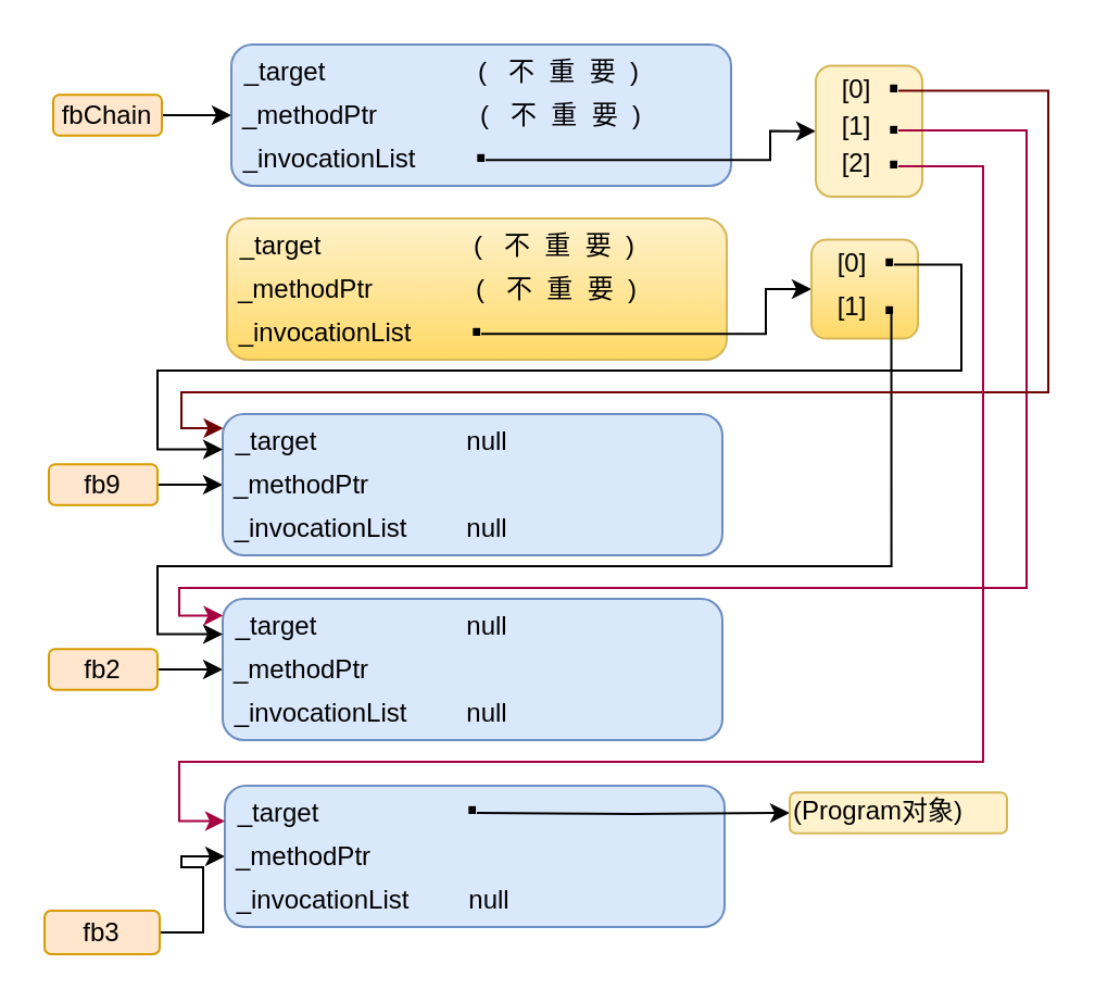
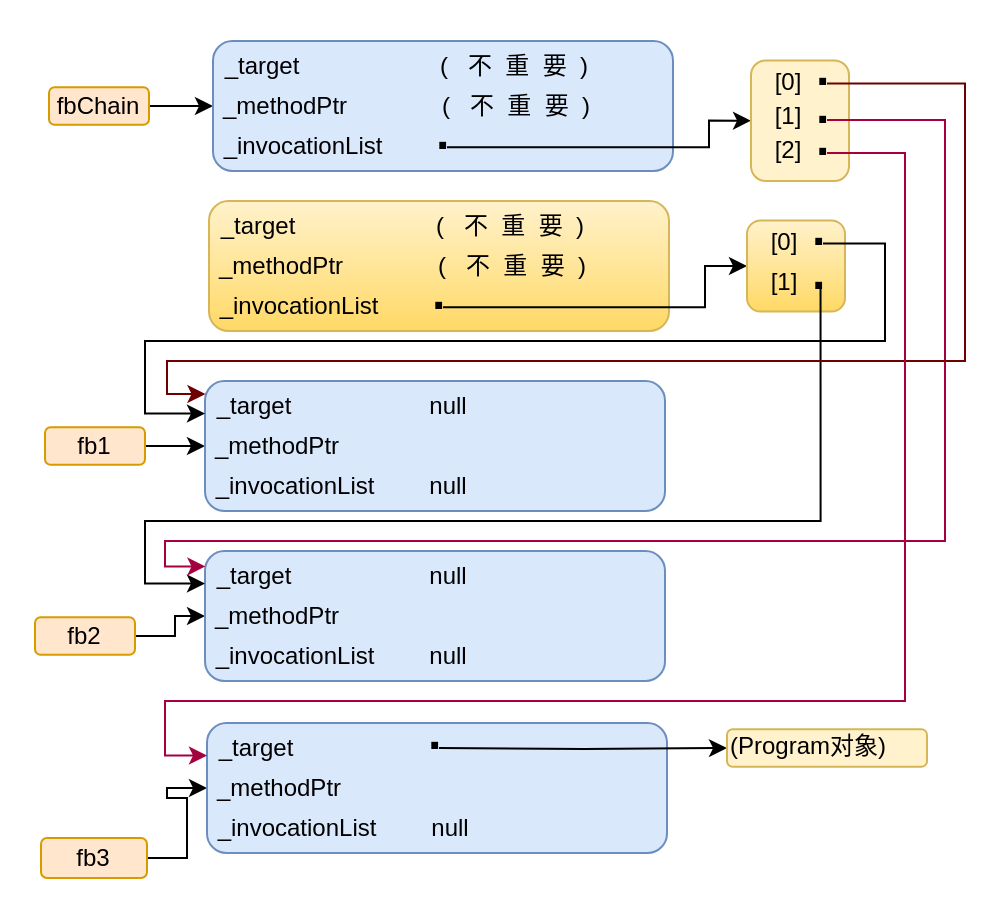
  <mxCell id="0" />
  <mxCell id="1" parent="0" />
  <mxCell id="2" style="edgeStyle=orthogonalEdgeStyle;rounded=0;orthogonalLoop=1;jettySize=auto;html=1;entryX=0;entryY=0.5;entryDx=0;entryDy=0;" parent="1" source="3" target="12" edge="1"><mxGeometry relative="1" as="geometry" /></mxCell>
  <mxCell id="3" value="fb3" style="rounded=1;whiteSpace=wrap;html=1;fillColor=#ffe6cc;strokeColor=#d79b00;" parent="1" vertex="1"><mxGeometry x="20" y="418.5" width="53" height="20" as="geometry" /></mxCell>
  <mxCell id="4" style="edgeStyle=orthogonalEdgeStyle;rounded=0;orthogonalLoop=1;jettySize=auto;html=1;entryX=0;entryY=0.5;entryDx=0;entryDy=0;" parent="1" source="5" target="6" edge="1"><mxGeometry relative="1" as="geometry" /></mxCell>
- <mxCell id="5" value="fb9" style="rounded=1;whiteSpace=wrap;html=1;fillColor=#ffe6cc;strokeColor=#d79b00;" parent="1" vertex="1"><mxGeometry x="22" y="213.13" width="50" height="18.75" as="geometry" /></mxCell>
+ <mxCell id="5" value="fb1" style="rounded=1;whiteSpace=wrap;html=1;fillColor=#ffe6cc;strokeColor=#d79b00;" parent="1" vertex="1"><mxGeometry x="22" y="213.13" width="50" height="18.75" as="geometry" /></mxCell>
  <mxCell id="6" value="" style="rounded=1;whiteSpace=wrap;html=1;align=left;fillColor=#dae8fc;strokeColor=#6c8ebf;" parent="1" vertex="1"><mxGeometry x="102" y="190" width="230" height="65" as="geometry" /></mxCell>
  <mxCell id="7" value="_invocationList" style="text;html=1;strokeColor=none;fillColor=none;align=center;verticalAlign=middle;whiteSpace=wrap;rounded=0;" parent="1" vertex="1"><mxGeometry x="107" y="232.5" width="81" height="20" as="geometry" /></mxCell>
  <mxCell id="8" value="_methodPtr" style="text;html=1;strokeColor=none;fillColor=none;align=center;verticalAlign=middle;whiteSpace=wrap;rounded=0;" parent="1" vertex="1"><mxGeometry x="107" y="212.5" width="63" height="20" as="geometry" /></mxCell>
  <mxCell id="9" value="null" style="text;html=1;strokeColor=none;fillColor=none;align=center;verticalAlign=middle;whiteSpace=wrap;rounded=0;" parent="1" vertex="1"><mxGeometry x="214" y="192.5" width="20" height="20" as="geometry" /></mxCell>
  <mxCell id="10" value="_target" style="text;html=1;strokeColor=none;fillColor=none;align=center;verticalAlign=middle;whiteSpace=wrap;rounded=0;" parent="1" vertex="1"><mxGeometry x="107" y="192.5" width="40" height="20" as="geometry" /></mxCell>
  <mxCell id="11" value="null" style="text;html=1;strokeColor=none;fillColor=none;align=center;verticalAlign=middle;whiteSpace=wrap;rounded=0;" parent="1" vertex="1"><mxGeometry x="214" y="232.5" width="20" height="20" as="geometry" /></mxCell>
  <mxCell id="12" value="" style="rounded=1;whiteSpace=wrap;html=1;align=left;fillColor=#dae8fc;strokeColor=#6c8ebf;" parent="1" vertex="1"><mxGeometry x="103" y="361" width="230" height="65" as="geometry" /></mxCell>
  <mxCell id="13" value="_invocationList" style="text;html=1;strokeColor=none;fillColor=none;align=center;verticalAlign=middle;whiteSpace=wrap;rounded=0;" parent="1" vertex="1"><mxGeometry x="108" y="403.5" width="81" height="20" as="geometry" /></mxCell>
  <mxCell id="14" value="_methodPtr" style="text;html=1;strokeColor=none;fillColor=none;align=center;verticalAlign=middle;whiteSpace=wrap;rounded=0;" parent="1" vertex="1"><mxGeometry x="108" y="383.5" width="63" height="20" as="geometry" /></mxCell>
  <mxCell id="15" style="edgeStyle=orthogonalEdgeStyle;rounded=0;orthogonalLoop=1;jettySize=auto;html=1;entryX=0;entryY=0.5;entryDx=0;entryDy=0;" parent="1" target="19" edge="1"><mxGeometry relative="1" as="geometry"><mxPoint x="219" y="373.5" as="sourcePoint" /><mxPoint x="369" y="373.5" as="targetPoint" /></mxGeometry></mxCell>
  <mxCell id="16" value="&lt;b&gt;&lt;font style=&quot;font-size: 24px&quot;&gt;·&lt;/font&gt;&lt;/b&gt;" style="text;html=1;strokeColor=none;fillColor=none;align=center;verticalAlign=middle;whiteSpace=wrap;rounded=0;" parent="1" vertex="1"><mxGeometry x="216.5" y="362.87" width="3" height="20" as="geometry" /></mxCell>
  <mxCell id="17" value="_target" style="text;html=1;strokeColor=none;fillColor=none;align=center;verticalAlign=middle;whiteSpace=wrap;rounded=0;" parent="1" vertex="1"><mxGeometry x="108" y="363.5" width="40" height="20" as="geometry" /></mxCell>
  <mxCell id="18" value="null" style="text;html=1;strokeColor=none;fillColor=none;align=center;verticalAlign=middle;whiteSpace=wrap;rounded=0;" parent="1" vertex="1"><mxGeometry x="215" y="403.5" width="20" height="20" as="geometry" /></mxCell>
  <mxCell id="19" value="(Program对象)" style="rounded=1;whiteSpace=wrap;html=1;align=left;fillColor=#fff2cc;strokeColor=#d6b656;" parent="1" vertex="1"><mxGeometry x="363" y="364.12" width="100" height="18.75" as="geometry" /></mxCell>
  <mxCell id="20" style="edgeStyle=orthogonalEdgeStyle;rounded=0;orthogonalLoop=1;jettySize=auto;html=1;entryX=0;entryY=0.5;entryDx=0;entryDy=0;" parent="1" source="21" target="22" edge="1"><mxGeometry relative="1" as="geometry" /></mxCell>
- <mxCell id="21" value="fb2" style="rounded=1;whiteSpace=wrap;html=1;fillColor=#ffe6cc;strokeColor=#d79b00;" parent="1" vertex="1"><mxGeometry x="22" y="298.13" width="50" height="18.75" as="geometry" /></mxCell>
+ <mxCell id="21" value="fb2" style="rounded=1;whiteSpace=wrap;html=1;fillColor=#ffe6cc;strokeColor=#d79b00;" parent="1" vertex="1"><mxGeometry x="17" y="308.13" width="50" height="18.75" as="geometry" /></mxCell>
  <mxCell id="22" value="" style="rounded=1;whiteSpace=wrap;html=1;align=left;fillColor=#dae8fc;strokeColor=#6c8ebf;" parent="1" vertex="1"><mxGeometry x="102" y="275" width="230" height="65" as="geometry" /></mxCell>
  <mxCell id="23" value="_invocationList" style="text;html=1;strokeColor=none;fillColor=none;align=center;verticalAlign=middle;whiteSpace=wrap;rounded=0;" parent="1" vertex="1"><mxGeometry x="107" y="317.5" width="81" height="20" as="geometry" /></mxCell>
  <mxCell id="24" value="_methodPtr" style="text;html=1;strokeColor=none;fillColor=none;align=center;verticalAlign=middle;whiteSpace=wrap;rounded=0;" parent="1" vertex="1"><mxGeometry x="107" y="297.5" width="63" height="20" as="geometry" /></mxCell>
  <mxCell id="25" value="null" style="text;html=1;strokeColor=none;fillColor=none;align=center;verticalAlign=middle;whiteSpace=wrap;rounded=0;" parent="1" vertex="1"><mxGeometry x="214" y="277.5" width="20" height="20" as="geometry" /></mxCell>
  <mxCell id="26" value="_target" style="text;html=1;strokeColor=none;fillColor=none;align=center;verticalAlign=middle;whiteSpace=wrap;rounded=0;" parent="1" vertex="1"><mxGeometry x="107" y="277.5" width="40" height="20" as="geometry" /></mxCell>
  <mxCell id="27" value="null" style="text;html=1;strokeColor=none;fillColor=none;align=center;verticalAlign=middle;whiteSpace=wrap;rounded=0;" parent="1" vertex="1"><mxGeometry x="214" y="317.5" width="20" height="20" as="geometry" /></mxCell>
  <mxCell id="28" value="" style="rounded=1;whiteSpace=wrap;html=1;align=left;fillColor=#fff2cc;strokeColor=#d6b656;gradientColor=#ffd966;" parent="1" vertex="1"><mxGeometry x="104" y="100" width="230" height="65" as="geometry" /></mxCell>
  <mxCell id="29" value="_invocationList" style="text;html=1;strokeColor=none;fillColor=none;align=center;verticalAlign=middle;whiteSpace=wrap;rounded=0;" parent="1" vertex="1"><mxGeometry x="109" y="142.5" width="81" height="20" as="geometry" /></mxCell>
  <mxCell id="30" value="_methodPtr" style="text;html=1;strokeColor=none;fillColor=none;align=center;verticalAlign=middle;whiteSpace=wrap;rounded=0;" parent="1" vertex="1"><mxGeometry x="109" y="122.5" width="63" height="20" as="geometry" /></mxCell>
  <mxCell id="31" value="(&amp;nbsp; &amp;nbsp;不&amp;nbsp; 重&amp;nbsp; 要&amp;nbsp; )" style="text;html=1;strokeColor=none;fillColor=none;align=center;verticalAlign=middle;whiteSpace=wrap;rounded=0;" parent="1" vertex="1"><mxGeometry x="216" y="102.5" width="78" height="20" as="geometry" /></mxCell>
  <mxCell id="32" value="_target" style="text;html=1;strokeColor=none;fillColor=none;align=center;verticalAlign=middle;whiteSpace=wrap;rounded=0;" parent="1" vertex="1"><mxGeometry x="109" y="102.5" width="40" height="20" as="geometry" /></mxCell>
  <mxCell id="33" value="(&amp;nbsp; &amp;nbsp;不&amp;nbsp; 重&amp;nbsp; 要&amp;nbsp; )" style="text;html=1;strokeColor=none;fillColor=none;align=center;verticalAlign=middle;whiteSpace=wrap;rounded=0;" parent="1" vertex="1"><mxGeometry x="217" y="122.5" width="78" height="20" as="geometry" /></mxCell>
  <mxCell id="34" style="edgeStyle=orthogonalEdgeStyle;rounded=0;orthogonalLoop=1;jettySize=auto;html=1;entryX=0;entryY=0.5;entryDx=0;entryDy=0;" parent="1" target="36" edge="1"><mxGeometry relative="1" as="geometry"><mxPoint x="221" y="153.13" as="sourcePoint" /><mxPoint x="371" y="153.13" as="targetPoint" /><Array as="points"><mxPoint x="352" y="153" /><mxPoint x="352" y="133" /></Array></mxGeometry></mxCell>
  <mxCell id="35" value="&lt;b&gt;&lt;font style=&quot;font-size: 24px&quot;&gt;·&lt;/font&gt;&lt;/b&gt;" style="text;html=1;strokeColor=none;fillColor=none;align=center;verticalAlign=middle;whiteSpace=wrap;rounded=0;" parent="1" vertex="1"><mxGeometry x="218.5" y="142.5" width="3" height="20" as="geometry" /></mxCell>
  <mxCell id="36" value="" style="rounded=1;whiteSpace=wrap;html=1;align=left;fillColor=#fff2cc;strokeColor=#d6b656;gradientColor=#ffd966;" parent="1" vertex="1"><mxGeometry x="373" y="109.69" width="49" height="45.62" as="geometry" /></mxCell>
  <mxCell id="37" style="edgeStyle=orthogonalEdgeStyle;rounded=0;orthogonalLoop=1;jettySize=auto;html=1;entryX=0;entryY=0.25;entryDx=0;entryDy=0;exitX=0.591;exitY=0.567;exitDx=0;exitDy=0;exitPerimeter=0;" parent="1" source="38" target="22" edge="1"><mxGeometry relative="1" as="geometry"><Array as="points"><mxPoint x="410" y="260" /><mxPoint x="72" y="260" /><mxPoint x="72" y="291" /></Array></mxGeometry></mxCell>
  <mxCell id="38" value="&lt;b&gt;&lt;font style=&quot;font-size: 24px&quot;&gt;·&lt;/font&gt;&lt;/b&gt;" style="text;html=1;strokeColor=none;fillColor=none;align=center;verticalAlign=middle;whiteSpace=wrap;rounded=0;" parent="1" vertex="1"><mxGeometry x="408" y="132.5" width="3" height="20" as="geometry" /></mxCell>
  <mxCell id="39" value="&lt;b&gt;&lt;font style=&quot;font-size: 24px&quot;&gt;·&lt;/font&gt;&lt;/b&gt;" style="text;html=1;strokeColor=none;fillColor=none;align=center;verticalAlign=middle;whiteSpace=wrap;rounded=0;" parent="1" vertex="1"><mxGeometry x="408" y="111.19" width="3" height="20" as="geometry" /></mxCell>
  <mxCell id="40" style="edgeStyle=orthogonalEdgeStyle;rounded=0;orthogonalLoop=1;jettySize=auto;html=1;exitX=1;exitY=0.5;exitDx=0;exitDy=0;entryX=0;entryY=0.25;entryDx=0;entryDy=0;" parent="1" source="39" target="6" edge="1"><mxGeometry relative="1" as="geometry"><mxPoint x="52" y="210" as="targetPoint" /><mxPoint x="432" y="121" as="sourcePoint" /><Array as="points"><mxPoint x="442" y="121" /><mxPoint x="442" y="170" /><mxPoint x="72" y="170" /><mxPoint x="72" y="206" /></Array></mxGeometry></mxCell>
  <mxCell id="41" value="[0]" style="text;html=1;strokeColor=none;fillColor=none;align=center;verticalAlign=middle;whiteSpace=wrap;rounded=0;" parent="1" vertex="1"><mxGeometry x="372" y="111.19" width="40" height="20" as="geometry" /></mxCell>
  <mxCell id="42" value="[1]" style="text;html=1;strokeColor=none;fillColor=none;align=center;verticalAlign=middle;whiteSpace=wrap;rounded=0;" parent="1" vertex="1"><mxGeometry x="377" y="131.19" width="30" height="20" as="geometry" /></mxCell>
  <mxCell id="43" style="edgeStyle=orthogonalEdgeStyle;rounded=0;orthogonalLoop=1;jettySize=auto;html=1;entryX=0;entryY=0.5;entryDx=0;entryDy=0;" edge="1" parent="1" source="44" target="45"><mxGeometry relative="1" as="geometry" /></mxCell>
  <mxCell id="44" value="fbChain" style="rounded=1;whiteSpace=wrap;html=1;fillColor=#ffe6cc;strokeColor=#d79b00;" vertex="1" parent="1"><mxGeometry x="24" y="43.13" width="50" height="18.75" as="geometry" /></mxCell>
  <mxCell id="45" value="" style="rounded=1;whiteSpace=wrap;html=1;align=left;fillColor=#dae8fc;strokeColor=#6c8ebf;" vertex="1" parent="1"><mxGeometry x="106" y="20" width="230" height="65" as="geometry" /></mxCell>
  <mxCell id="46" value="_invocationList" style="text;html=1;strokeColor=none;fillColor=none;align=center;verticalAlign=middle;whiteSpace=wrap;rounded=0;" vertex="1" parent="1"><mxGeometry x="111" y="62.5" width="81" height="20" as="geometry" /></mxCell>
  <mxCell id="47" value="_methodPtr" style="text;html=1;strokeColor=none;fillColor=none;align=center;verticalAlign=middle;whiteSpace=wrap;rounded=0;" vertex="1" parent="1"><mxGeometry x="111" y="42.5" width="63" height="20" as="geometry" /></mxCell>
  <mxCell id="48" value="(&amp;nbsp; &amp;nbsp;不&amp;nbsp; 重&amp;nbsp; 要&amp;nbsp; )" style="text;html=1;strokeColor=none;fillColor=none;align=center;verticalAlign=middle;whiteSpace=wrap;rounded=0;" vertex="1" parent="1"><mxGeometry x="218" y="22.5" width="78" height="20" as="geometry" /></mxCell>
  <mxCell id="49" value="_target" style="text;html=1;strokeColor=none;fillColor=none;align=center;verticalAlign=middle;whiteSpace=wrap;rounded=0;" vertex="1" parent="1"><mxGeometry x="111" y="22.5" width="40" height="20" as="geometry" /></mxCell>
  <mxCell id="50" value="(&amp;nbsp; &amp;nbsp;不&amp;nbsp; 重&amp;nbsp; 要&amp;nbsp; )" style="text;html=1;strokeColor=none;fillColor=none;align=center;verticalAlign=middle;whiteSpace=wrap;rounded=0;" vertex="1" parent="1"><mxGeometry x="219" y="42.5" width="78" height="20" as="geometry" /></mxCell>
  <mxCell id="51" style="edgeStyle=orthogonalEdgeStyle;rounded=0;orthogonalLoop=1;jettySize=auto;html=1;entryX=0;entryY=0.5;entryDx=0;entryDy=0;" edge="1" parent="1" target="53"><mxGeometry relative="1" as="geometry"><mxPoint x="223" y="73.13" as="sourcePoint" /><mxPoint x="373" y="73.13" as="targetPoint" /><Array as="points"><mxPoint x="354" y="73" /><mxPoint x="354" y="60" /><mxPoint x="375" y="60" /></Array></mxGeometry></mxCell>
  <mxCell id="52" value="&lt;b&gt;&lt;font style=&quot;font-size: 24px&quot;&gt;·&lt;/font&gt;&lt;/b&gt;" style="text;html=1;strokeColor=none;fillColor=none;align=center;verticalAlign=middle;whiteSpace=wrap;rounded=0;" vertex="1" parent="1"><mxGeometry x="220.5" y="62.5" width="3" height="20" as="geometry" /></mxCell>
  <mxCell id="53" value="" style="rounded=1;whiteSpace=wrap;html=1;align=left;fillColor=#fff2cc;strokeColor=#d6b656;" vertex="1" parent="1"><mxGeometry x="375" y="29.69" width="49" height="60.31" as="geometry" /></mxCell>
  <mxCell id="54" style="edgeStyle=orthogonalEdgeStyle;rounded=0;orthogonalLoop=1;jettySize=auto;html=1;entryX=0.001;entryY=0.119;entryDx=0;entryDy=0;entryPerimeter=0;fillColor=#d80073;strokeColor=#A50040;" edge="1" parent="1" source="55" target="22"><mxGeometry relative="1" as="geometry"><mxPoint x="462" y="250" as="targetPoint" /><Array as="points"><mxPoint x="472" y="60" /><mxPoint x="472" y="270" /><mxPoint x="82" y="270" /><mxPoint x="82" y="283" /></Array></mxGeometry></mxCell>
  <mxCell id="55" value="&lt;b&gt;&lt;font style=&quot;font-size: 24px&quot;&gt;·&lt;/font&gt;&lt;/b&gt;" style="text;html=1;strokeColor=none;fillColor=none;align=center;verticalAlign=middle;whiteSpace=wrap;rounded=0;" vertex="1" parent="1"><mxGeometry x="410" y="49.5" width="3" height="20" as="geometry" /></mxCell>
  <mxCell id="56" style="edgeStyle=orthogonalEdgeStyle;rounded=0;orthogonalLoop=1;jettySize=auto;html=1;entryX=0.001;entryY=0.1;entryDx=0;entryDy=0;entryPerimeter=0;fillColor=#a20025;strokeColor=#6F0000;" edge="1" parent="1" source="57" target="6"><mxGeometry relative="1" as="geometry"><mxPoint x="-8" y="320" as="targetPoint" /><Array as="points"><mxPoint x="482" y="41" /><mxPoint x="482" y="180" /><mxPoint x="83" y="180" /><mxPoint x="83" y="197" /><mxPoint x="102" y="197" /></Array></mxGeometry></mxCell>
  <mxCell id="57" value="&lt;b&gt;&lt;font style=&quot;font-size: 24px&quot;&gt;·&lt;/font&gt;&lt;/b&gt;" style="text;html=1;strokeColor=none;fillColor=none;align=center;verticalAlign=middle;whiteSpace=wrap;rounded=0;" vertex="1" parent="1"><mxGeometry x="410" y="31.19" width="3" height="20" as="geometry" /></mxCell>
  <mxCell id="58" value="[0]" style="text;html=1;strokeColor=none;fillColor=none;align=center;verticalAlign=middle;whiteSpace=wrap;rounded=0;" vertex="1" parent="1"><mxGeometry x="380" y="31.19" width="28" height="20" as="geometry" /></mxCell>
  <mxCell id="59" value="[1]" style="text;html=1;strokeColor=none;fillColor=none;align=center;verticalAlign=middle;whiteSpace=wrap;rounded=0;" vertex="1" parent="1"><mxGeometry x="379" y="48.19" width="30" height="20" as="geometry" /></mxCell>
  <mxCell id="60" style="edgeStyle=orthogonalEdgeStyle;rounded=0;orthogonalLoop=1;jettySize=auto;html=1;entryX=0;entryY=0.25;entryDx=0;entryDy=0;fillColor=#d80073;strokeColor=#A50040;" edge="1" parent="1" source="61" target="12"><mxGeometry relative="1" as="geometry"><mxPoint x="502" y="120" as="targetPoint" /><Array as="points"><mxPoint x="452" y="76" /><mxPoint x="452" y="350" /><mxPoint x="82" y="350" /><mxPoint x="82" y="377" /></Array></mxGeometry></mxCell>
  <mxCell id="61" value="&lt;b&gt;&lt;font style=&quot;font-size: 24px&quot;&gt;·&lt;/font&gt;&lt;/b&gt;" style="text;html=1;strokeColor=none;fillColor=none;align=center;verticalAlign=middle;whiteSpace=wrap;rounded=0;" vertex="1" parent="1"><mxGeometry x="410" y="66" width="3" height="20" as="geometry" /></mxCell>
  <mxCell id="62" value="[2]" style="text;html=1;strokeColor=none;fillColor=none;align=center;verticalAlign=middle;whiteSpace=wrap;rounded=0;" vertex="1" parent="1"><mxGeometry x="379" y="64.69" width="30" height="20" as="geometry" /></mxCell>
